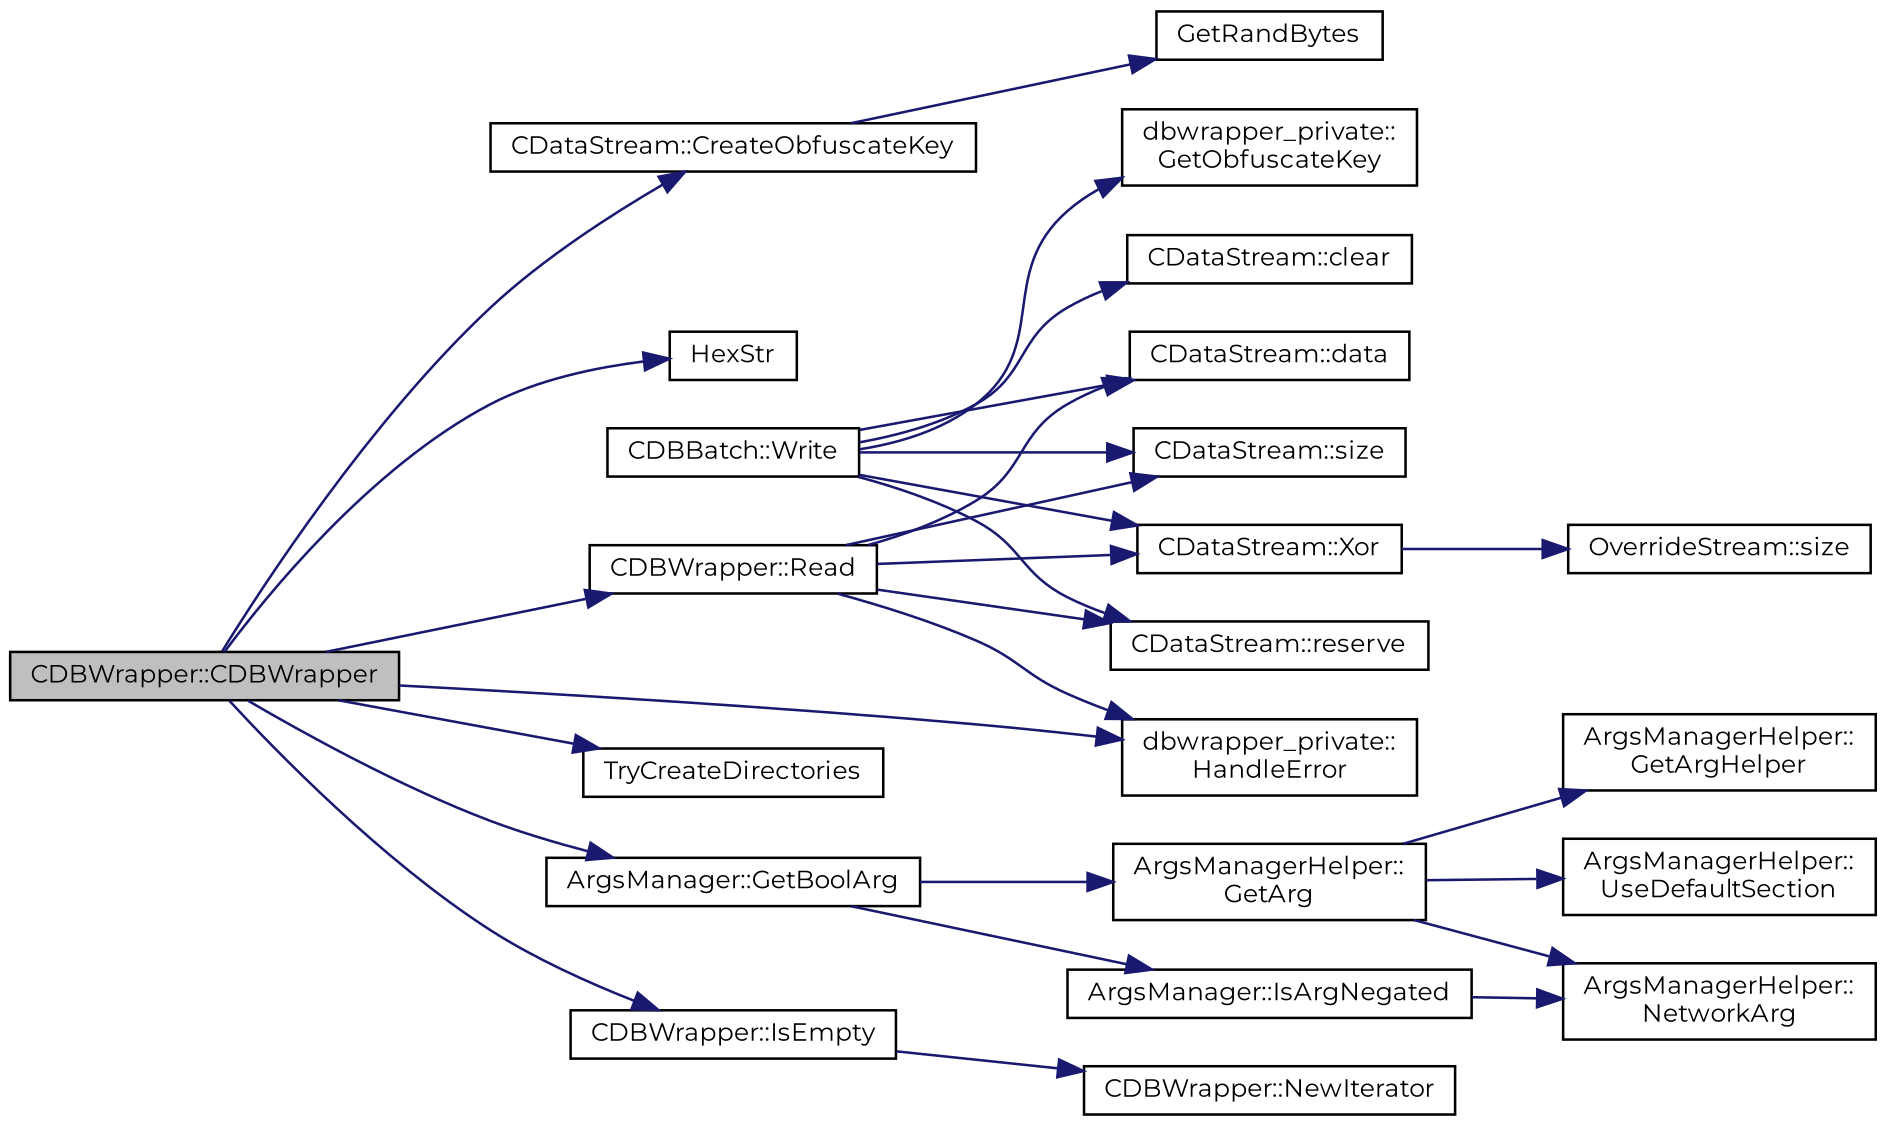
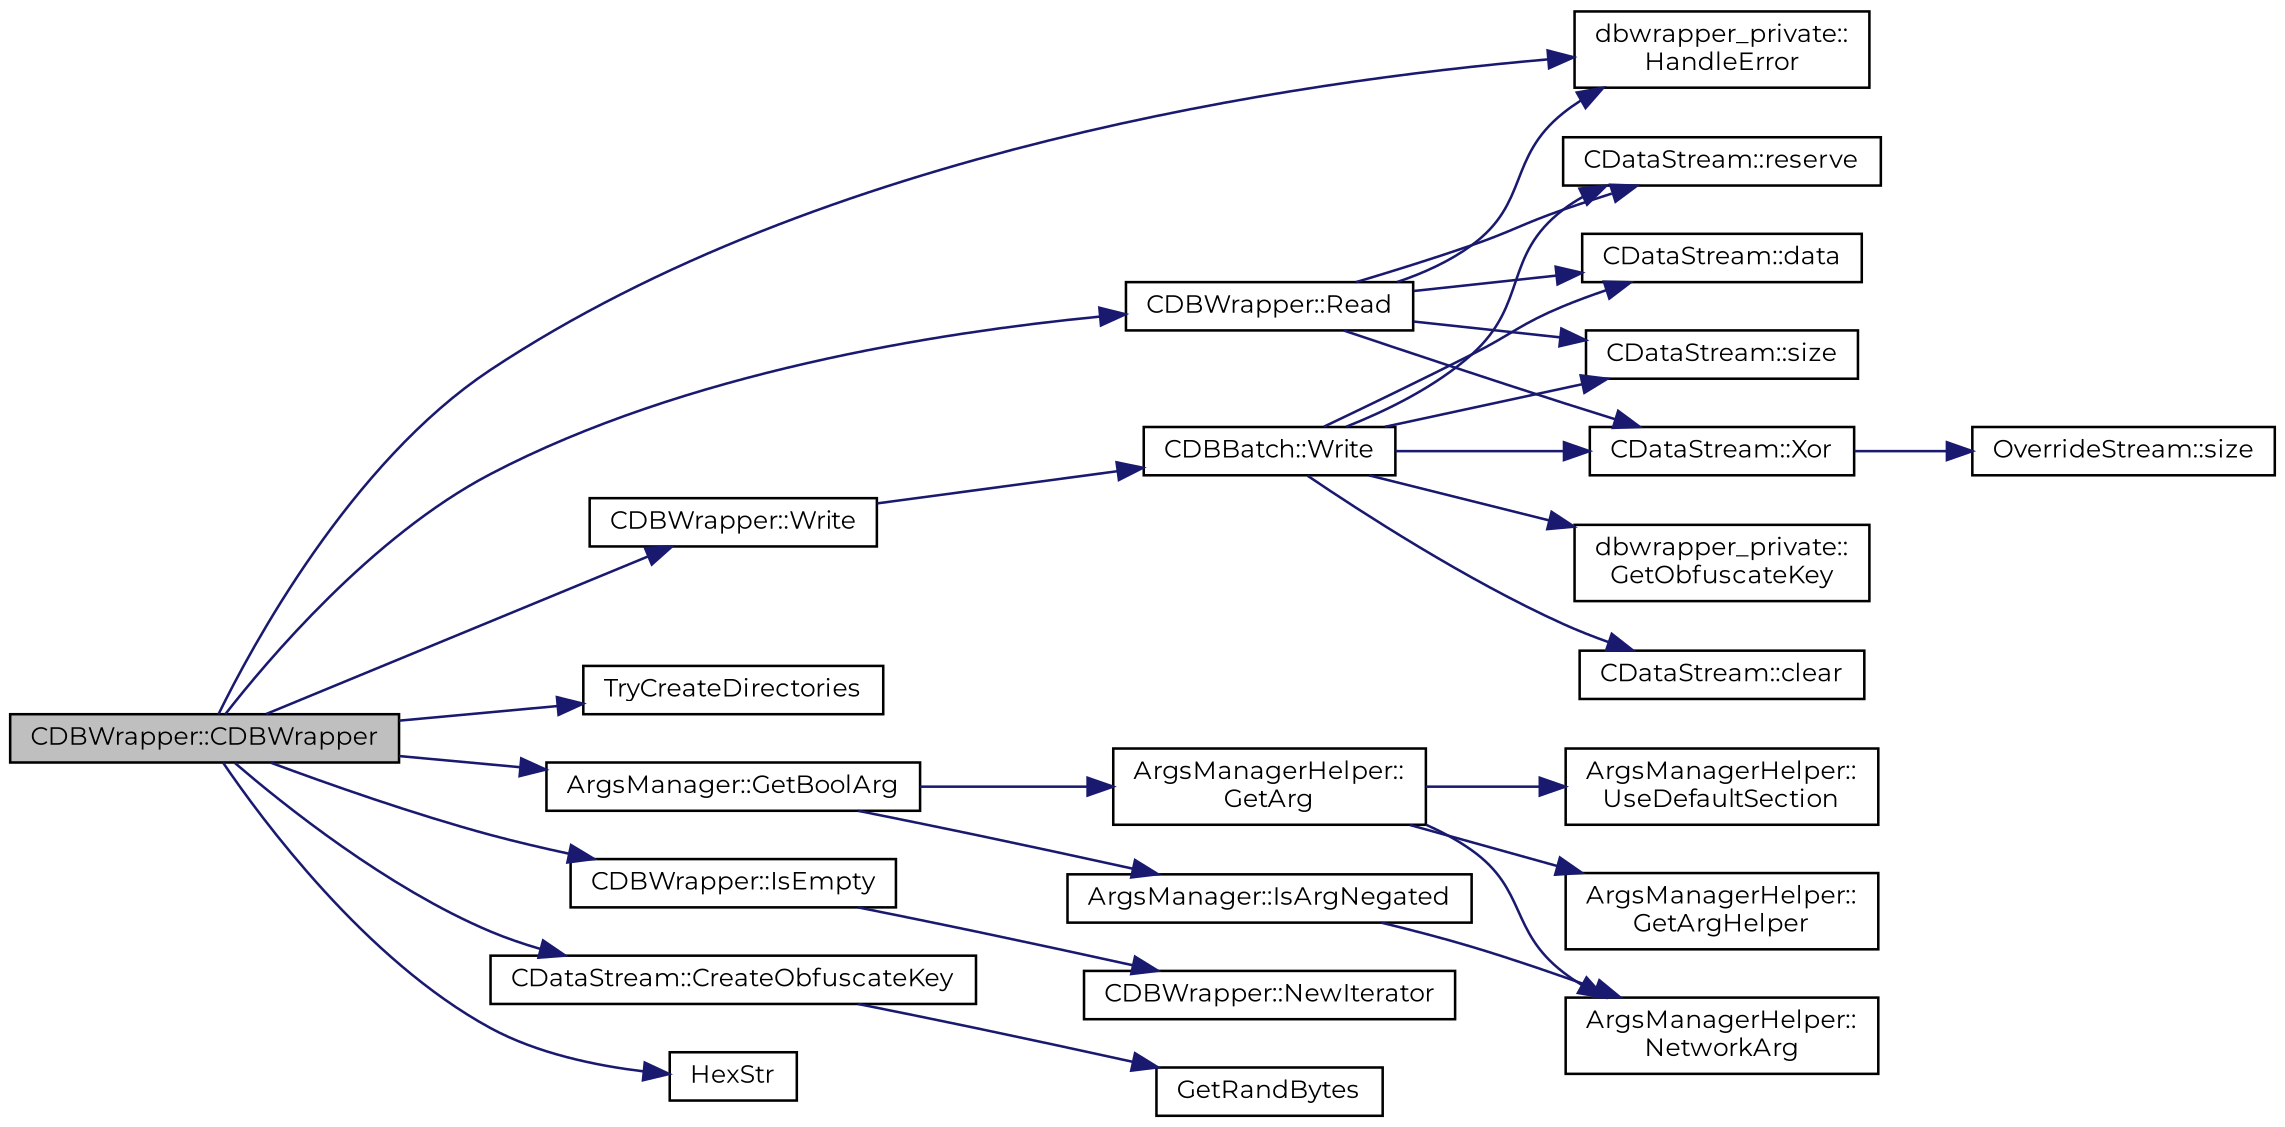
  digraph {
    fontname=Montserrat
    rankdir=LR
    node [color=black fillcolor=white fontname=Montserrat fontsize=10 shape=record style=filled]
    edge [color=midnightblue fontname=Montserrat fontsize=10 labelfontname=Helvetica labelfontsize=10 style=solid]
    n1 [fillcolor=grey75 fontcolor=black height=0.2 label="CDBWrapper::CDBWrapper" width=0.4]
    n2 [height=0.2 label="dbwrapper_private::\lHandleError" width=0.4]
    n3 [height=0.2 label=TryCreateDirectories width=0.4]
    n4 [height=0.2 label="ArgsManager::GetBoolArg" width=0.4]
    n5 [height=0.2 label="CDBWrapper::Read" width=0.4]
    n6 [height=0.2 label="CDBWrapper::IsEmpty" width=0.4]
    n7 [height=0.2 label="CDataStream::CreateObfuscateKey" width=0.4]
+   n8 [height=0.2 label="CDBWrapper::Write" width=0.4]
    n9 [height=0.2 label=HexStr width=0.4]
    n10 [height=0.2 label="ArgsManager::IsArgNegated" width=0.4]
    n11 [height=0.2 label="ArgsManagerHelper::\lGetArg" width=0.4]
    n12 [height=0.2 label="CDataStream::reserve" width=0.4]
    n13 [height=0.2 label="CDataStream::data" width=0.4]
    n14 [height=0.2 label="CDataStream::size" width=0.4]
    n15 [height=0.2 label="CDataStream::Xor" width=0.4]
    n16 [height=0.2 label="CDBWrapper::NewIterator" width=0.4]
    n17 [height=0.2 label=GetRandBytes width=0.4]
    n18 [height=0.2 label="CDBBatch::Write" width=0.4]
    n19 [height=0.2 label="ArgsManagerHelper::\lNetworkArg" width=0.4]
    n20 [height=0.2 label="ArgsManagerHelper::\lGetArgHelper" width=0.4]
    n21 [height=0.2 label="ArgsManagerHelper::\lUseDefaultSection" width=0.4]
    n22 [height=0.2 label="OverrideStream::size" width=0.4]
    n23 [height=0.2 label="dbwrapper_private::\lGetObfuscateKey" width=0.4]
    n24 [height=0.2 label="CDataStream::clear" width=0.4]
    n1 -> n2
    n1 -> n3
    n1 -> n4
    n1 -> n5
    n1 -> n6
    n1 -> n7
+   n1 -> n8
    n1 -> n9
    n4 -> n10
    n4 -> n11
    n5 -> n2
    n5 -> n12
    n5 -> n13
    n5 -> n14
    n5 -> n15
    n6 -> n16
    n7 -> n17
+   n8 -> n18
    n10 -> n19
    n11 -> n19
    n11 -> n20
    n11 -> n21
    n15 -> n22
    n18 -> n12
    n18 -> n13
    n18 -> n14
    n18 -> n15
    n18 -> n23
    n18 -> n24
  }
